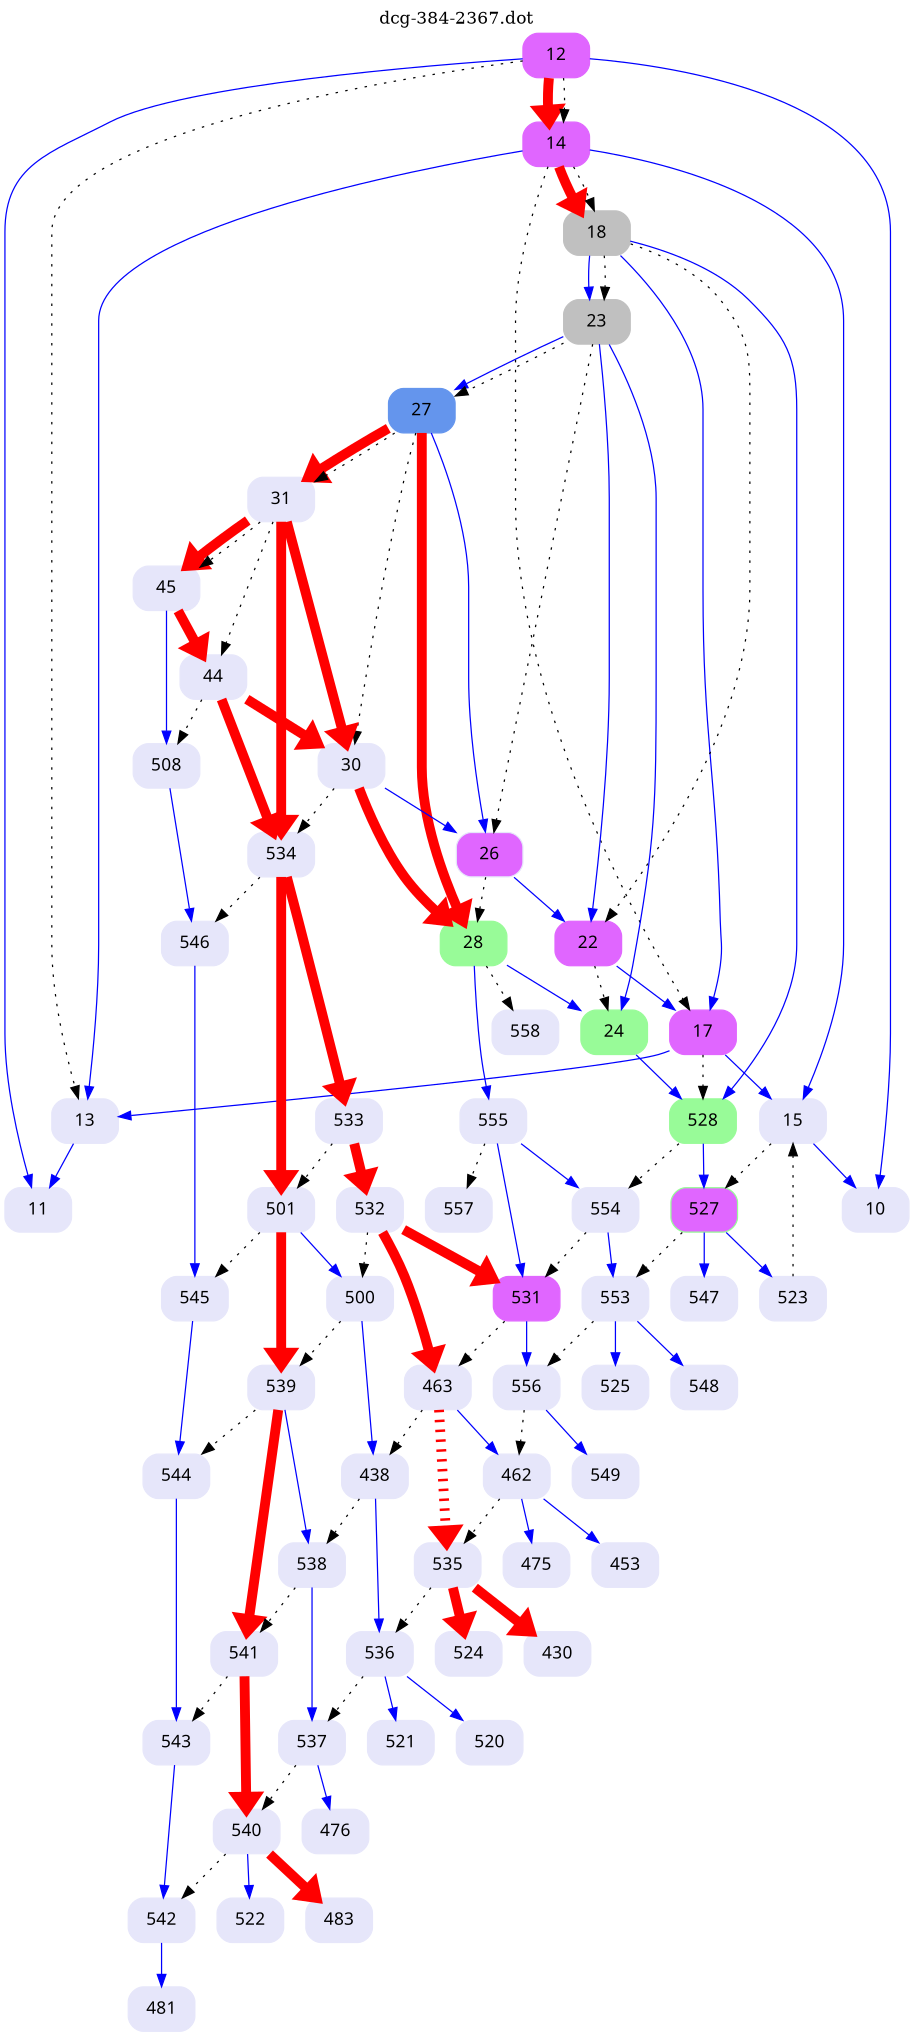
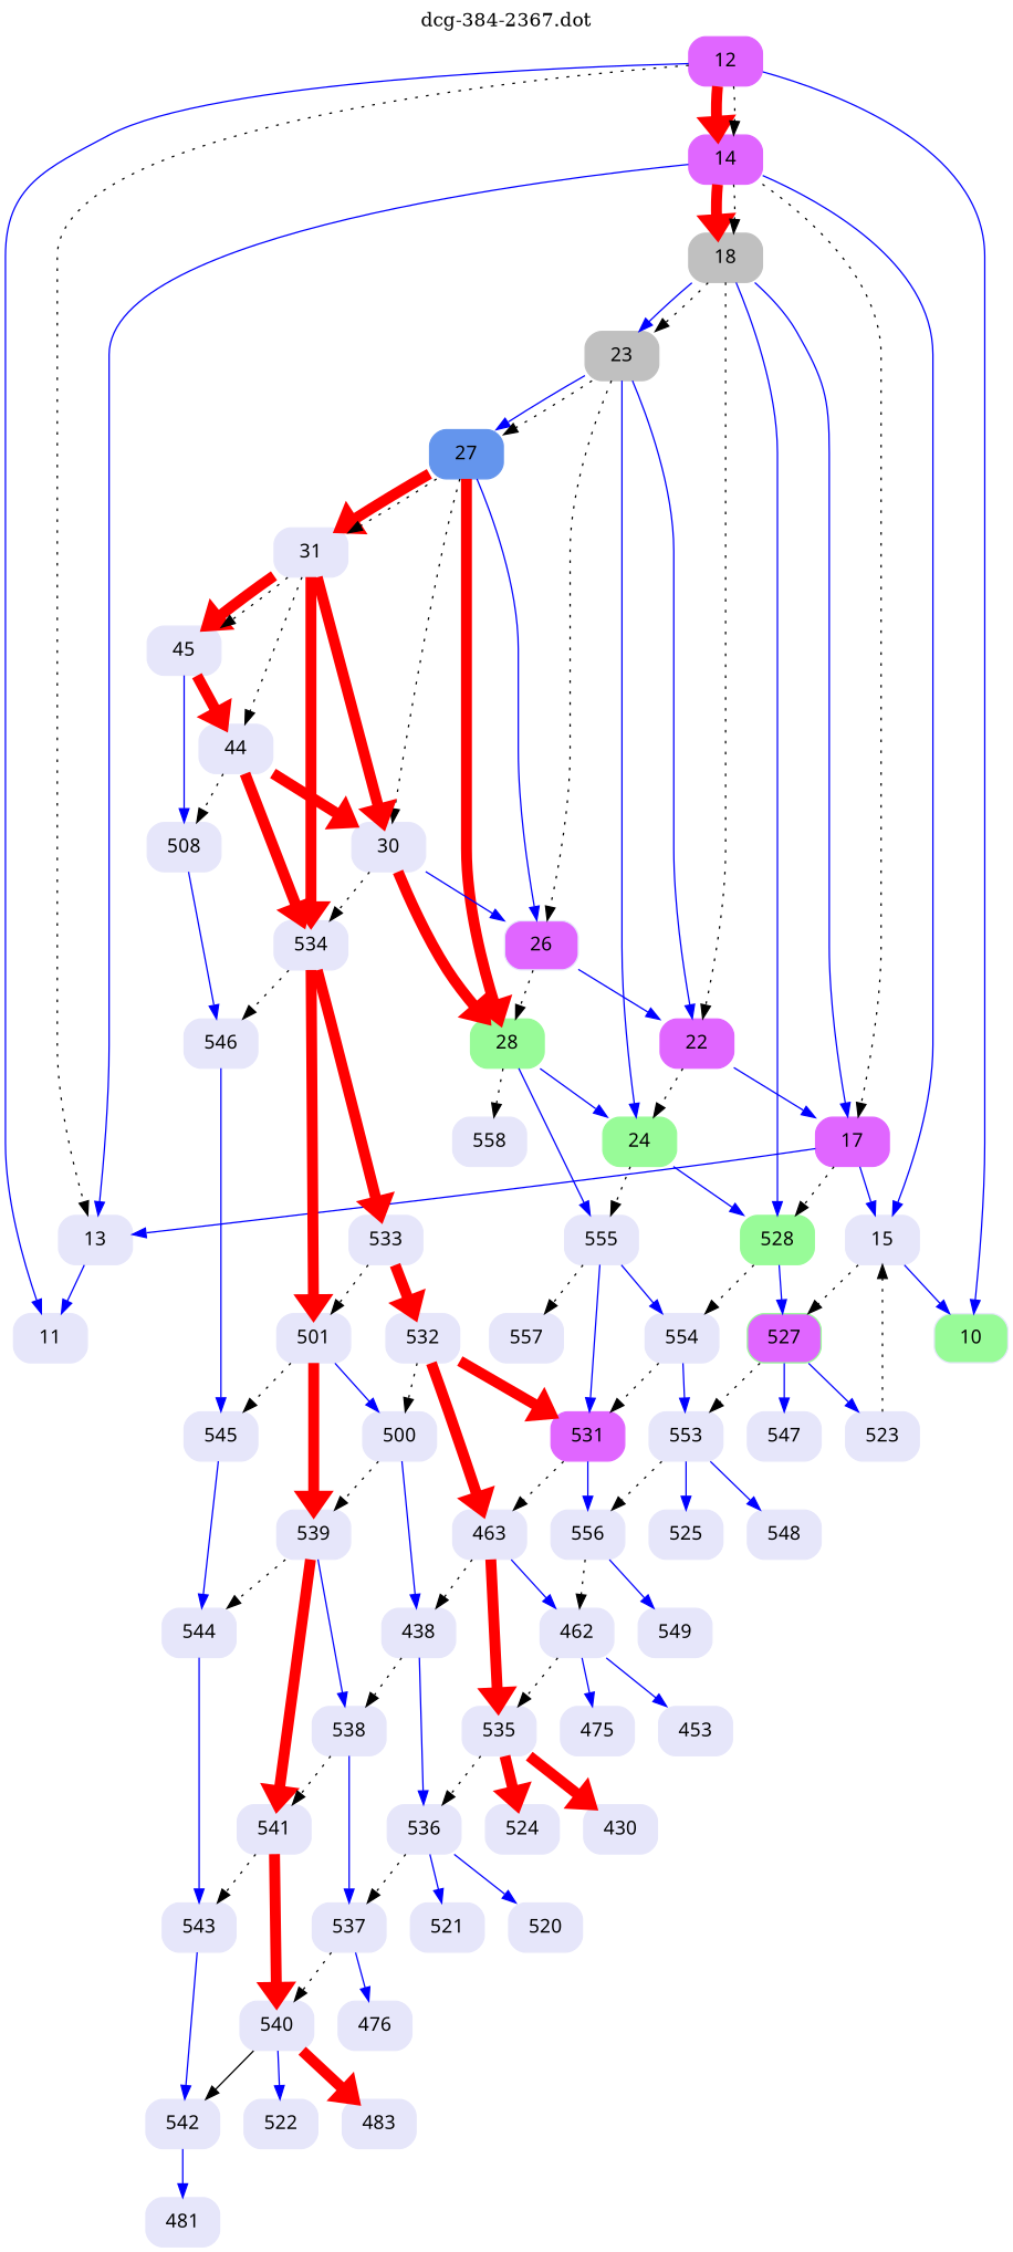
  digraph {
    label="dcg-384-2367.dot"
    labelloc=t
    node [color=lavender fontname="sans-serif" shape=box style="rounded,filled"]
    edge [color=blue penwidth=1]
    n1 [color=mediumorchid1 label=12]
    n2 [label=11]
-   n3 [label=10]
+   n3 [label=10 fillcolor=palegreen]
    n4 [color=mediumorchid1 label=14]
    n5 [label=13]
    n6 [label=15]
    n7 [color=grey label=18]
    n8 [color=mediumorchid1 label=17]
    n9 [color=palegreen fillcolor=mediumorchid1 label=527]
    n10 [color=palegreen label=528]
    n11 [color=grey label=23]
    n12 [color=mediumorchid1 label=22]
    n13 [label=553]
    n14 [label=523]
    n15 [label=547]
    n16 [label=554]
    n17 [color=palegreen label=24]
    n18 [color=cornflowerblue label=27]
    n19 [fillcolor=mediumorchid1 label=26]
    n20 [color=mediumorchid1 label=531]
    n21 [label=555]
    n22 [color=palegreen label=28]
    n23 [label=31]
    n24 [label=30]
    n25 [label=557]
    n26 [label=558]
    n27 [label=534]
    n28 [label=45]
    n29 [label=44]
    n30 [label=546]
    n31 [label=533]
    n32 [label=501]
    n33 [label=508]
    n34 [label=545]
    n35 [label=532]
    n36 [label=500]
    n37 [label=539]
    n38 [label=544]
    n39 [label=543]
    n40 [label=542]
    n41 [label=481]
    n42 [label=463]
    n43 [label=438]
    n44 [label=538]
    n45 [label=541]
    n46 [label=536]
    n47 [label=537]
    n48 [label=540]
    n49 [label=476]
    n50 [label=483]
    n51 [label=522]
    n52 [label=520]
    n53 [label=521]
    n54 [label=556]
    n55 [label=462]
    n56 [label=535]
    n57 [label=549]
    n58 [label=453]
    n59 [label=475]
    n60 [label=524]
    n61 [label=430]
    n62 [label=548]
    n63 [label=525]
    n1 -> n2
    n1 -> n3
    n1 -> n4 [color=red penwidth=8]
    n1 -> n4 [style=dotted color="" penwidth=""]
    n1 -> n5 [style=dotted color="" penwidth=""]
    n4 -> n5
    n4 -> n6
    n4 -> n7 [color=red penwidth=8]
    n4 -> n7 [style=dotted color="" penwidth=""]
    n4 -> n8 [style=dotted color="" penwidth=""]
    n5 -> n2
    n6 -> n3
    n6 -> n9 [style=dotted color="" penwidth=""]
    n7 -> n8
    n7 -> n10
    n7 -> n11
    n7 -> n11 [style=dotted color="" penwidth=""]
    n7 -> n12 [style=dotted color="" penwidth=""]
    n8 -> n5
    n8 -> n6
    n8 -> n10 [style=dotted color="" penwidth=""]
    n9 -> n13 [style=dotted color="" penwidth=""]
    n9 -> n14
    n9 -> n15
    n10 -> n9
    n10 -> n16 [style=dotted color="" penwidth=""]
    n11 -> n12
    n11 -> n17
    n11 -> n18
    n11 -> n18 [style=dotted color="" penwidth=""]
    n11 -> n19 [style=dotted color="" penwidth=""]
    n12 -> n8
    n12 -> n17 [style=dotted color="" penwidth=""]
    n13 -> n54 [style=dotted color="" penwidth=""]
    n13 -> n62
    n13 -> n63
    n14 -> n6 [style=dotted color="" penwidth=""]
    n16 -> n13
    n16 -> n20 [style=dotted color="" penwidth=""]
    n17 -> n10
+   n17 -> n21 [style=dotted color="" penwidth=""]
    n18 -> n19
    n18 -> n22 [color=red penwidth=8]
    n18 -> n23 [color=red penwidth=8]
    n18 -> n23 [style=dotted color="" penwidth=""]
    n18 -> n24 [style=dotted color="" penwidth=""]
    n19 -> n12
    n19 -> n22 [style=dotted color="" penwidth=""]
    n20 -> n42 [style=dotted color="" penwidth=""]
    n20 -> n54
    n21 -> n16
    n21 -> n20
    n21 -> n25 [style=dotted color="" penwidth=""]
    n22 -> n17
    n22 -> n21
    n22 -> n26 [style=dotted color="" penwidth=""]
    n23 -> n24 [color=red penwidth=8]
    n23 -> n27 [color=red penwidth=8]
    n23 -> n28 [color=red penwidth=8]
    n23 -> n28 [style=dotted color="" penwidth=""]
    n23 -> n29 [style=dotted color="" penwidth=""]
    n24 -> n19
    n24 -> n22 [color=red penwidth=8]
    n24 -> n27 [style=dotted color="" penwidth=""]
    n27 -> n30 [style=dotted color="" penwidth=""]
    n27 -> n31 [color=red penwidth=8]
    n27 -> n32 [color=red penwidth=8]
    n28 -> n29 [color=red penwidth=8]
    n28 -> n33
    n29 -> n24 [color=red penwidth=8]
    n29 -> n27 [color=red penwidth=8]
    n29 -> n33 [style=dotted color="" penwidth=""]
    n30 -> n34
    n31 -> n32 [style=dotted color="" penwidth=""]
    n31 -> n35 [color=red penwidth=8]
    n32 -> n34 [style=dotted color="" penwidth=""]
    n32 -> n36
    n32 -> n37 [color=red penwidth=8]
    n33 -> n30
    n34 -> n38
    n35 -> n20 [color=red penwidth=8]
    n35 -> n36 [style=dotted color="" penwidth=""]
    n35 -> n42 [color=red penwidth=8]
    n36 -> n37 [style=dotted color="" penwidth=""]
    n36 -> n43
    n37 -> n38 [style=dotted color="" penwidth=""]
    n37 -> n44
    n37 -> n45 [color=red penwidth=8]
    n38 -> n39
    n39 -> n40
    n40 -> n41
    n42 -> n43 [style=dotted color="" penwidth=""]
    n42 -> n55
-   n42 -> n56 [color=red penwidth=8 style=dotted]
+   n42 -> n56 [color=red penwidth=8]
    n43 -> n44 [style=dotted color="" penwidth=""]
    n43 -> n46
    n44 -> n45 [style=dotted color="" penwidth=""]
    n44 -> n47
    n45 -> n39 [style=dotted color="" penwidth=""]
    n45 -> n48 [color=red penwidth=8]
    n46 -> n47 [style=dotted color="" penwidth=""]
    n46 -> n52
    n46 -> n53
    n47 -> n48 [style=dotted color="" penwidth=""]
    n47 -> n49
-   n48 -> n40 [style=dotted color="" penwidth=""]
+   n48 -> n40 [style=solid color="" penwidth=""]
    n48 -> n50 [color=red penwidth=8]
    n48 -> n51
    n54 -> n55 [style=dotted color="" penwidth=""]
    n54 -> n57
    n55 -> n56 [style=dotted color="" penwidth=""]
    n55 -> n58
    n55 -> n59
    n56 -> n46 [style=dotted color="" penwidth=""]
    n56 -> n60 [color=red penwidth=8]
    n56 -> n61 [color=red penwidth=8]
  }
